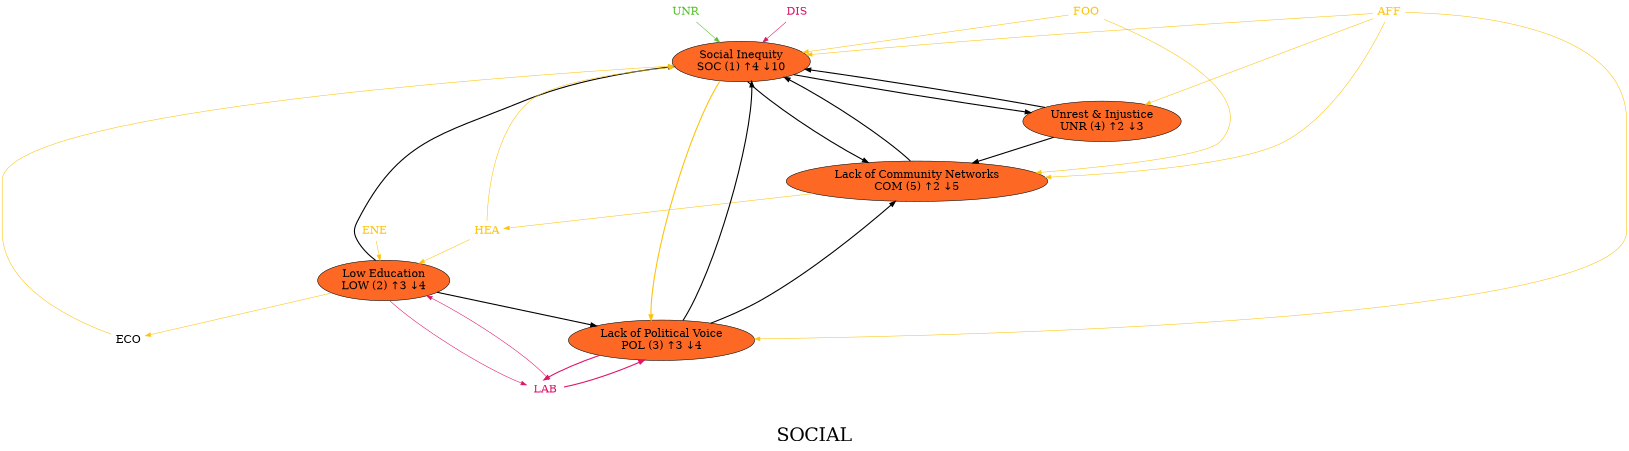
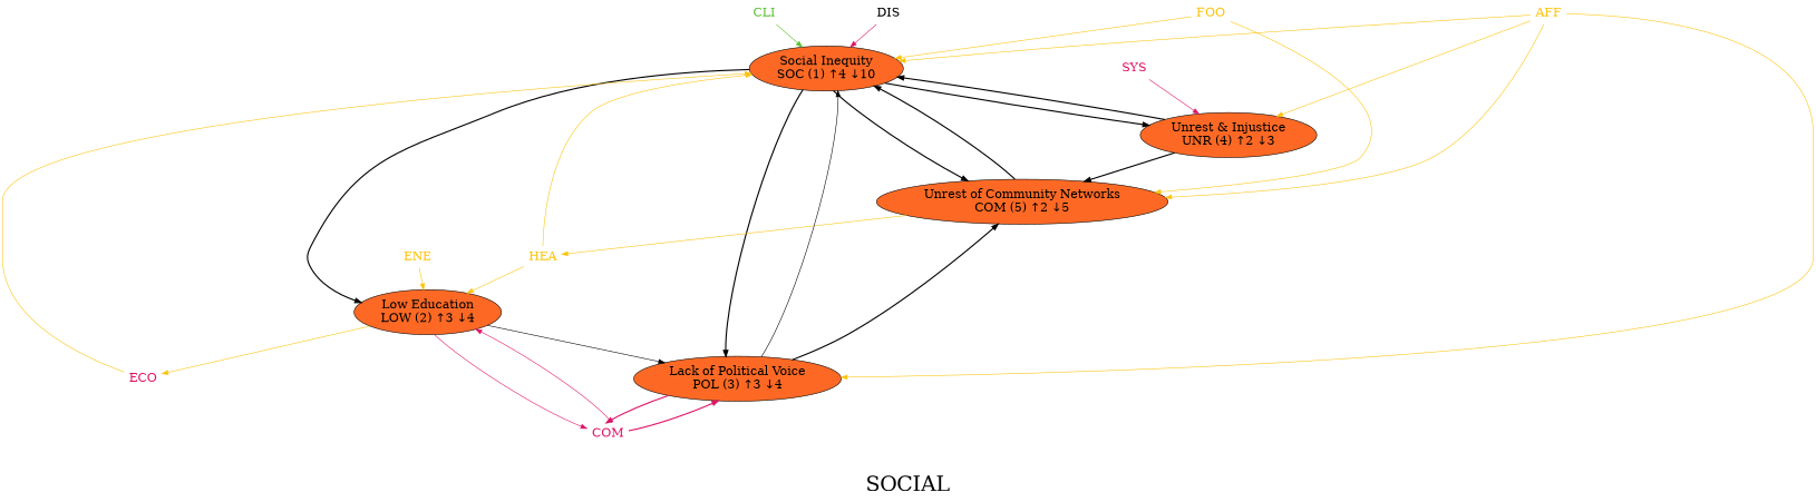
  digraph {
    fontsize=34
    label=SOCIAL
    mindist=2.0
    nodesep=2.0
    node [fontsize=20 shape=plaintext]
    edge [color="#fcc30b"]
    n1 [fillcolor="#fd6925" label="Social Inequity\nSOC (1) &uarr;4 &darr;10" shape=oval style=filled]
-   n2 [fillcolor="#fd6925" label="Lack of Community Networks\nCOM (5) &uarr;2 &darr;5" shape=oval style=filled]
+   n2 [fillcolor="#fd6925" label="Unrest of Community Networks\nCOM (5) &uarr;2 &darr;5" shape=oval style=filled]
    n3 [fillcolor="#fd6925" label="Lack of Political Voice\nPOL (3) &uarr;3 &darr;4" shape=oval style=filled]
    n4 [fillcolor="#fd6925" label="Unrest & Injustice\nUNR (4) &uarr;2 &darr;3" shape=oval style=filled]
    n5 [fillcolor="#fd6925" label="Low Education\nLOW (2) &uarr;3 &darr;4" shape=oval style=filled]
    n6 [fontcolor="#fcc30b" label=HEA]
-   n7 [fontcolor="#dd1367" label=LAB]
-   n8 [fontcolor=black label=ECO]
+   n7 [fontcolor="#dd1367" label=COM]
+   n8 [fontcolor="#dd1367" label=ECO]
    n9 [fontcolor="#fcc30b" label=AFF]
-   n10 [fontcolor="#56c02b" label=UNR]
-   n11 [fontcolor="#dd1367" label=DIS]
+   n10 [fontcolor="#56c02b" label=CLI]
+   n11 [fontcolor=black label=DIS]
    n12 [fontcolor="#fcc30b" label=FOO]
    n13 [fontcolor="#fcc30b" label=ENE]
+   n14 [fontcolor="#dd1367" label=SYS]
    n1 -> n2 [color=black style=bold]
-   n1 -> n3 [style=bold]
+   n1 -> n3 [color=black style=bold]
    n1 -> n4 [color=black style=bold]
-   n5 -> n1 [color=black style=bold]
+   n1 -> n5 [color=black style=bold]
    n2 -> n1 [color=black style=bold]
    n2 -> n6 [style=solid]
-   n3 -> n1 [color=black style=bold]
+   n3 -> n1 [color=black style=solid]
    n3 -> n2 [color=black style=bold]
    n3 -> n7 [color="#dd1367" style=bold]
    n4 -> n1 [color=black style=bold]
    n4 -> n2 [color=black style=bold]
-   n5 -> n3 [color=black style=bold]
+   n5 -> n3 [color=black style=solid]
    n5 -> n7 [color="#dd1367" style=solid]
    n5 -> n8 [style=solid]
    n6 -> n1
    n6 -> n5
    n7 -> n3 [color="#dd1367" style=bold]
    n7 -> n5 [color="#dd1367"]
    n8 -> n1
    n9 -> n1
    n9 -> n2
    n9 -> n3
    n9 -> n4
    n10 -> n1 [color="#56c02b"]
    n11 -> n1 [color="#dd1367"]
    n12 -> n1
    n12 -> n2
    n13 -> n5
+   n14 -> n4 [color="#dd1367"]
  }
